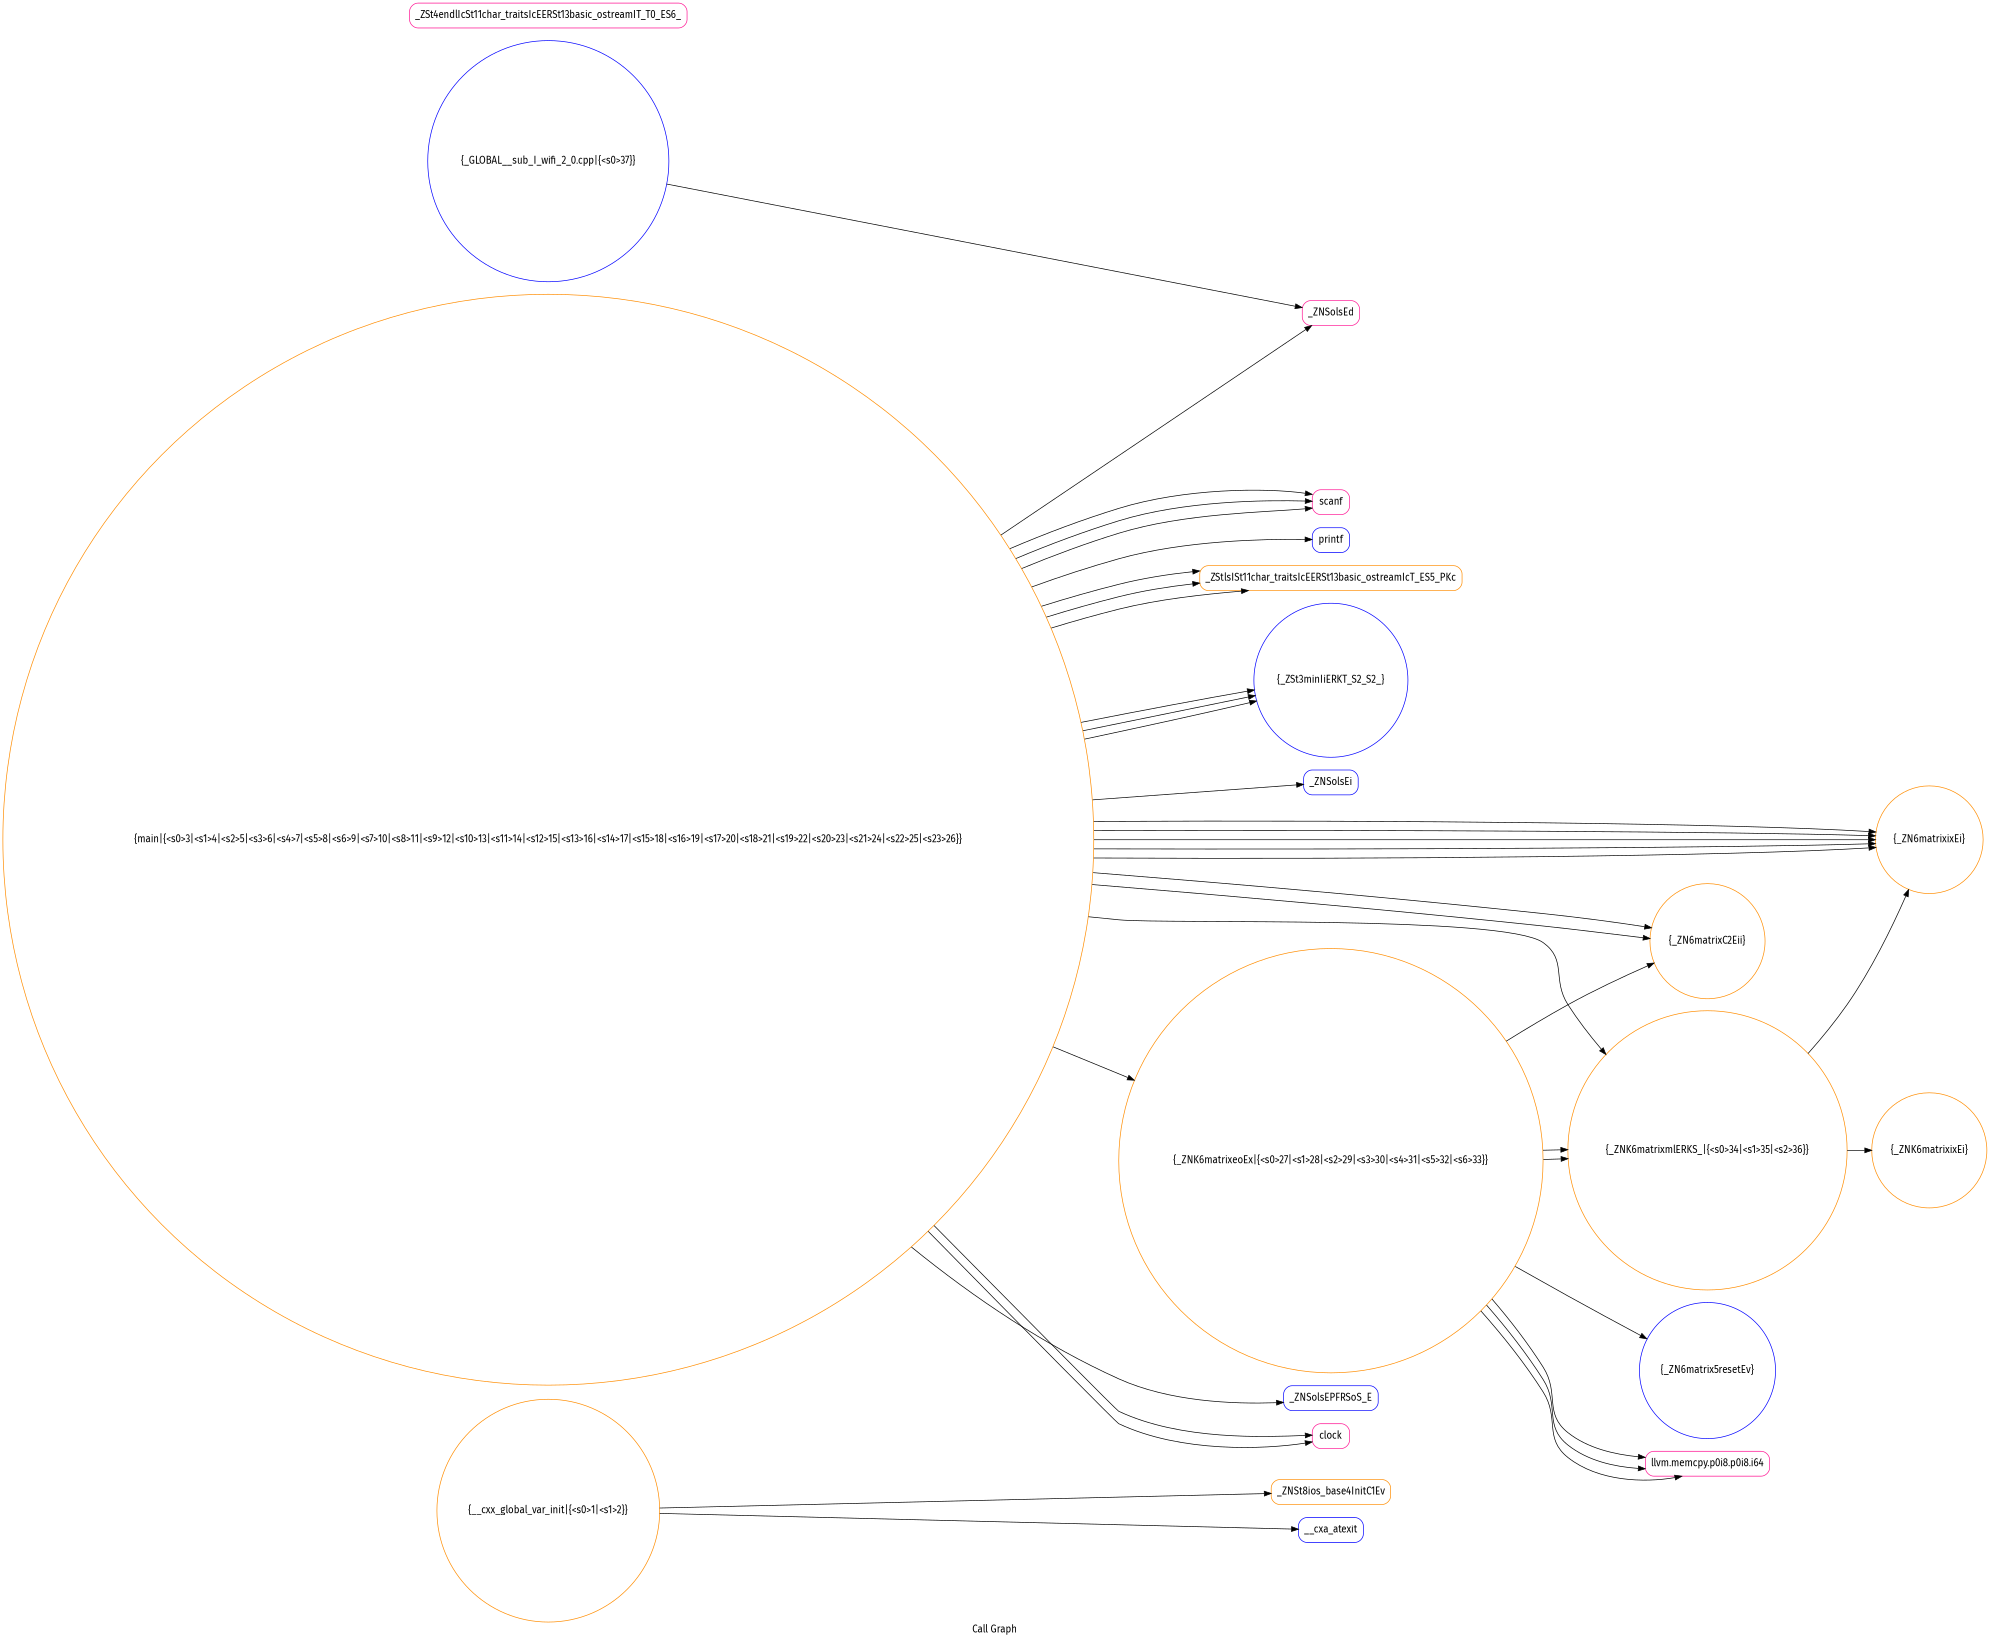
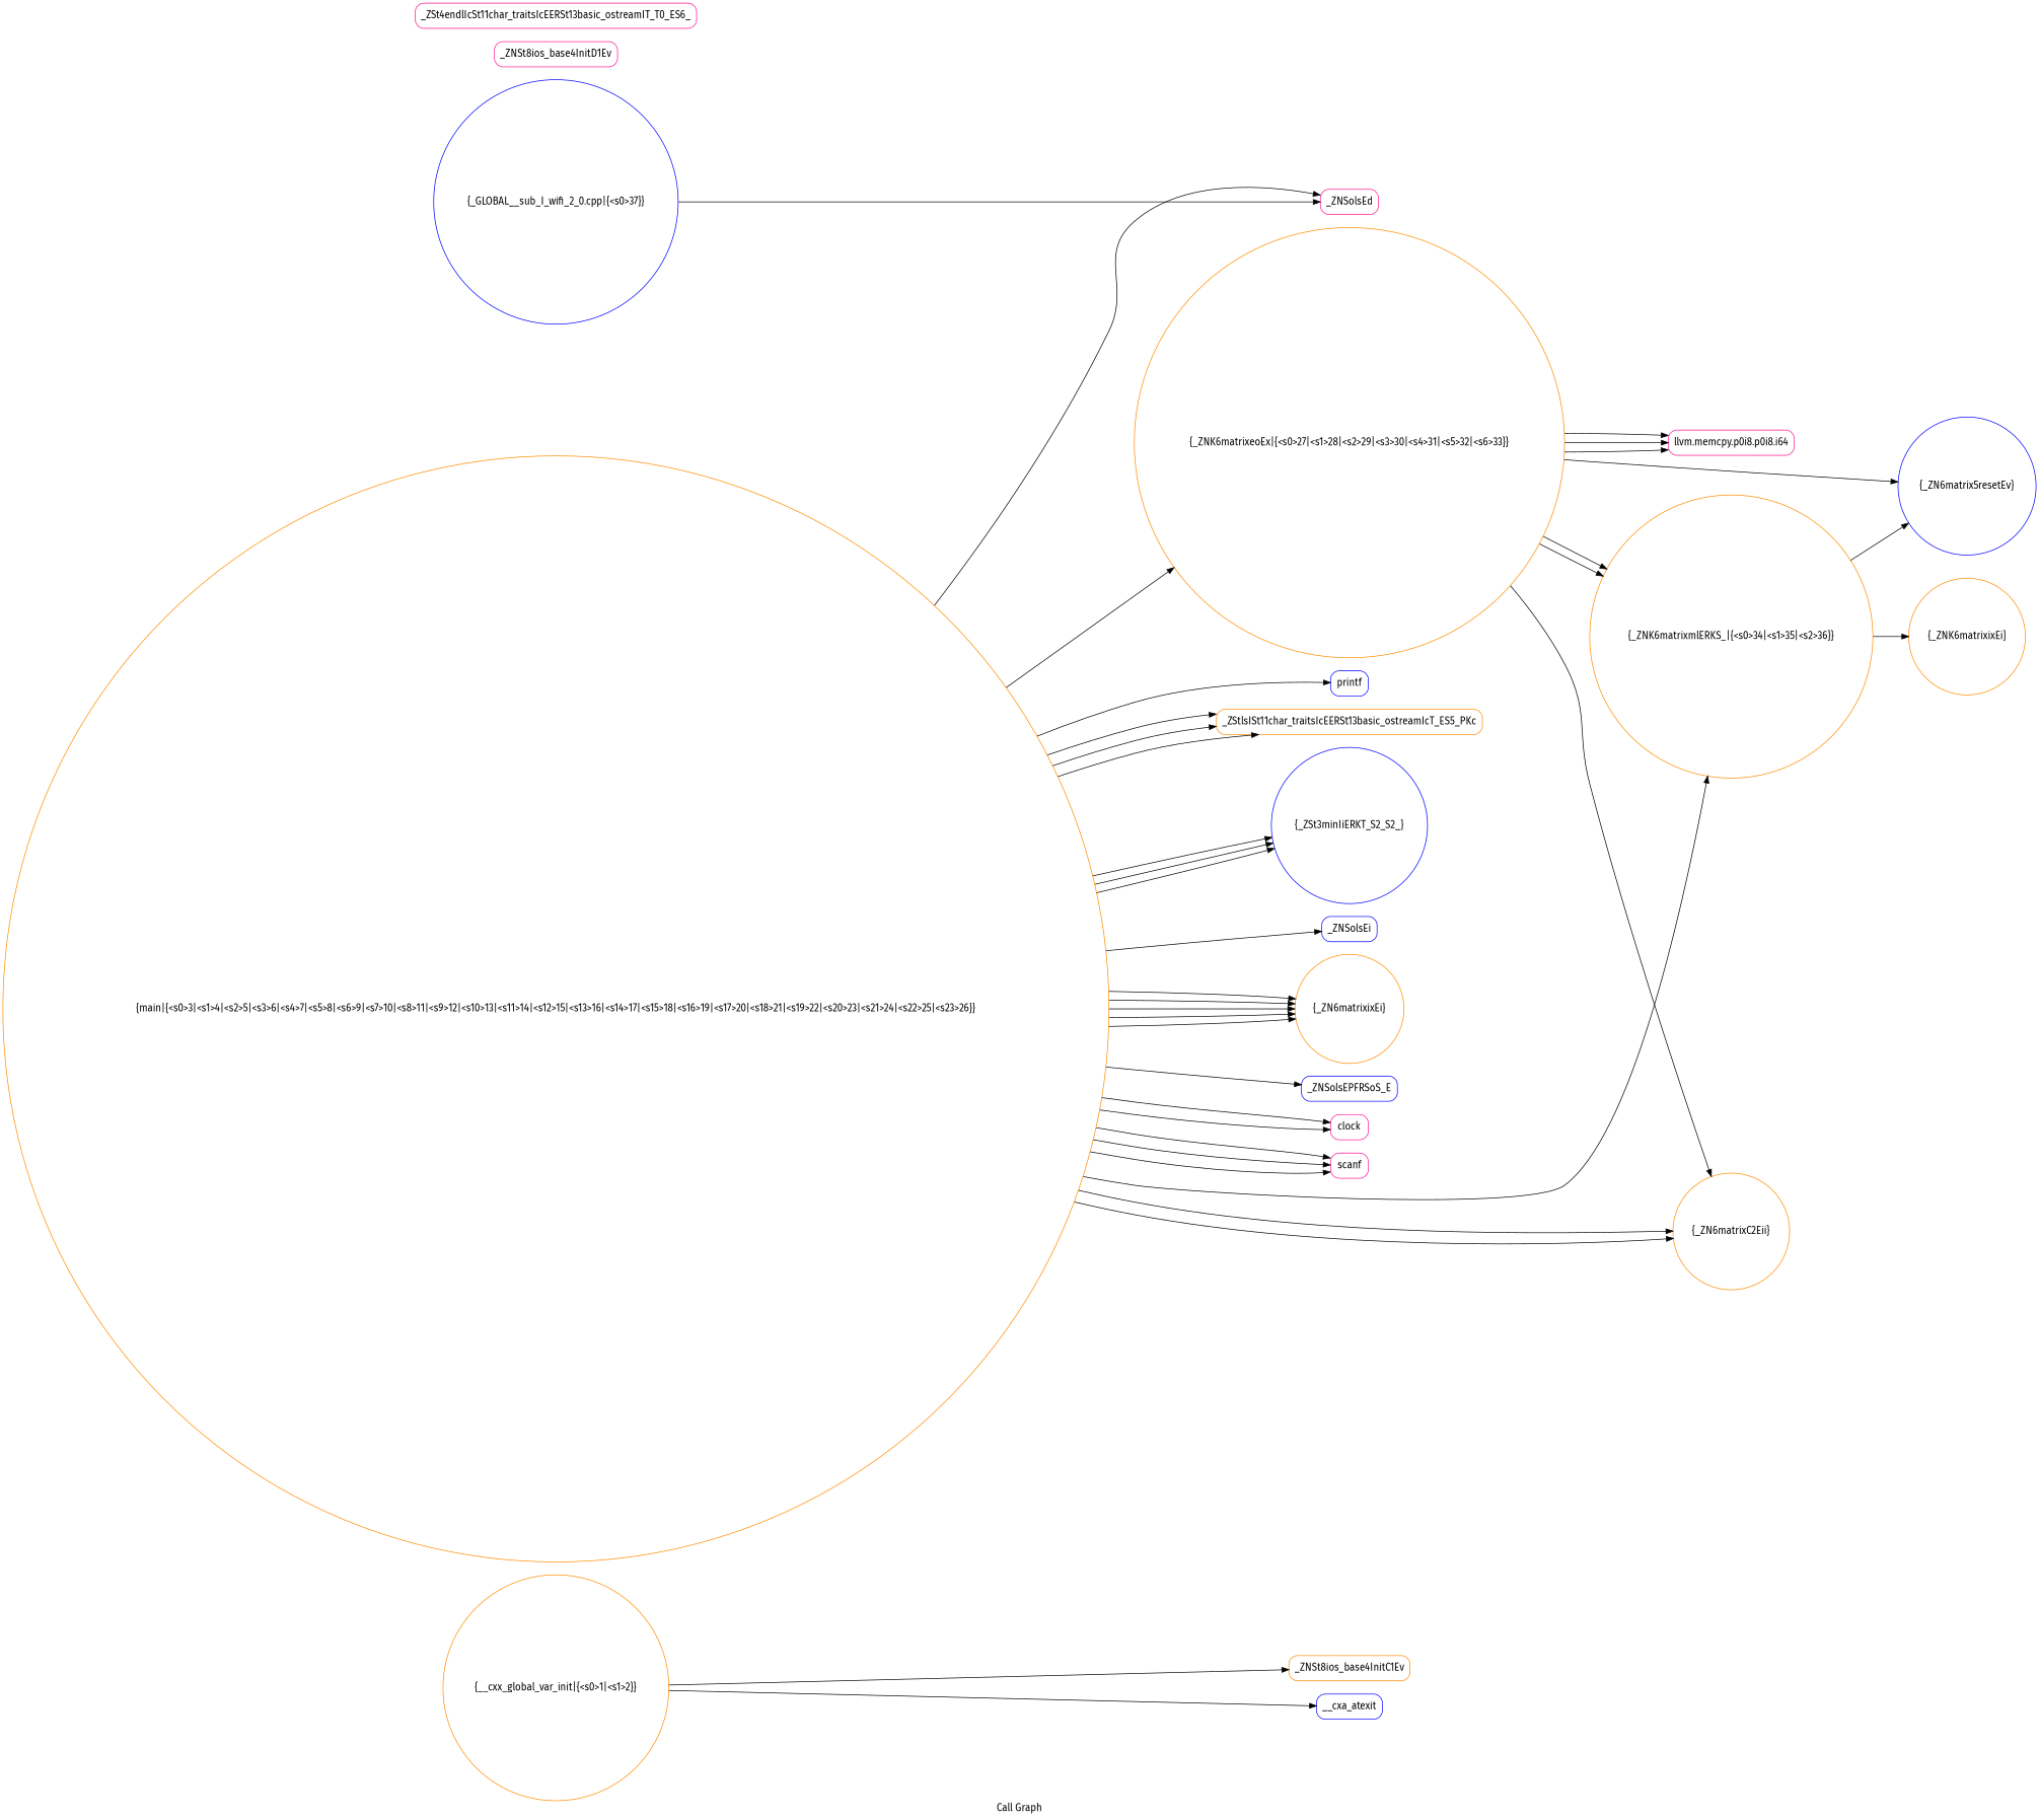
  digraph {
    fontname="Fira Sans"
    label="Call Graph"
    rankdir=LR
    node [color=darkorange fontname="Fira Sans" shape=Mrecord]
    edge [color=black fontname="Fira Sans" tailport=s0]
    n1 [label="{__cxx_global_var_init|{<s0>1|<s1>2}}" shape=circle]
    n2 [label="{_ZNSt8ios_base4InitC1Ev}"]
    n3 [color=blue label="{__cxa_atexit}"]
    n4 [color=blue label="{_ZSt3minIiERKT_S2_S2_}" shape=circle]
    n5 [color=blue label="{_ZNSolsEi}"]
    n6 [color=blue label="{_GLOBAL__sub_I_wifi_2_0.cpp|{<s0>37}}" shape=circle]
    n7 [color=deeppink label="{_ZNSolsEd}"]
+   n8 [color=deeppink label="{_ZNSt8ios_base4InitD1Ev}"]
    n9 [label="{_ZN6matrixixEi}" shape=circle]
    n10 [color=blue label="{_ZNSolsEPFRSoS_E}"]
    n11 [label="{main|{<s0>3|<s1>4|<s2>5|<s3>6|<s4>7|<s5>8|<s6>9|<s7>10|<s8>11|<s9>12|<s10>13|<s11>14|<s12>15|<s13>16|<s14>17|<s15>18|<s16>19|<s17>20|<s18>21|<s19>22|<s20>23|<s21>24|<s22>25|<s23>26}}" shape=circle]
    n12 [color=deeppink label="{clock}"]
    n13 [color=deeppink label="{scanf}"]
    n14 [label="{_ZN6matrixC2Eii}" shape=circle]
    n15 [label="{_ZNK6matrixeoEx|{<s0>27|<s1>28|<s2>29|<s3>30|<s4>31|<s5>32|<s6>33}}" shape=circle]
    n16 [label="{_ZNK6matrixmlERKS_|{<s0>34|<s1>35|<s2>36}}" shape=circle]
    n17 [color=blue label="{printf}"]
    n18 [label="{_ZStlsISt11char_traitsIcEERSt13basic_ostreamIcT_ES5_PKc}"]
    n19 [color=deeppink label="{llvm.memcpy.p0i8.p0i8.i64}"]
    n20 [color=blue label="{_ZN6matrix5resetEv}" shape=circle]
    n21 [label="{_ZNK6matrixixEi}" shape=circle]
    n22 [color=deeppink label="{_ZSt4endlIcSt11char_traitsIcEERSt13basic_ostreamIT_T0_ES6_}"]
    n1 -> n2
    n1 -> n3 [tailport=s1]
    n6 -> n7
    n11 -> n4 [tailport=s4]
    n11 -> n4 [tailport=s5]
    n11 -> n4 [tailport=s6]
    n11 -> n5 [tailport=s18]
    n11 -> n7 [tailport=s21]
    n11 -> n9 [tailport=s8]
    n11 -> n9 [tailport=s9]
    n11 -> n9 [tailport=s10]
    n11 -> n9 [tailport=s12]
    n11 -> n9 [tailport=s15]
    n11 -> n10 [tailport=s23]
    n11 -> n12
    n11 -> n12 [tailport=s20]
    n11 -> n13 [tailport=s1]
    n11 -> n13 [tailport=s2]
    n11 -> n13 [tailport=s3]
    n11 -> n14 [tailport=s7]
    n11 -> n14 [tailport=s11]
    n11 -> n15 [tailport=s13]
    n11 -> n16 [tailport=s14]
    n11 -> n17 [tailport=s16]
    n11 -> n18 [tailport=s17]
    n11 -> n18 [tailport=s19]
    n11 -> n18 [tailport=s22]
    n15 -> n14
    n15 -> n16 [tailport=s3]
    n15 -> n16 [tailport=s5]
    n15 -> n19 [tailport=s1]
    n15 -> n19 [tailport=s4]
    n15 -> n19 [tailport=s6]
    n15 -> n20 [tailport=s2]
-   n16 -> n9 [tailport=s1]
+   n16 -> n20 [tailport=s1]
    n16 -> n21 [tailport=s2]
  }
